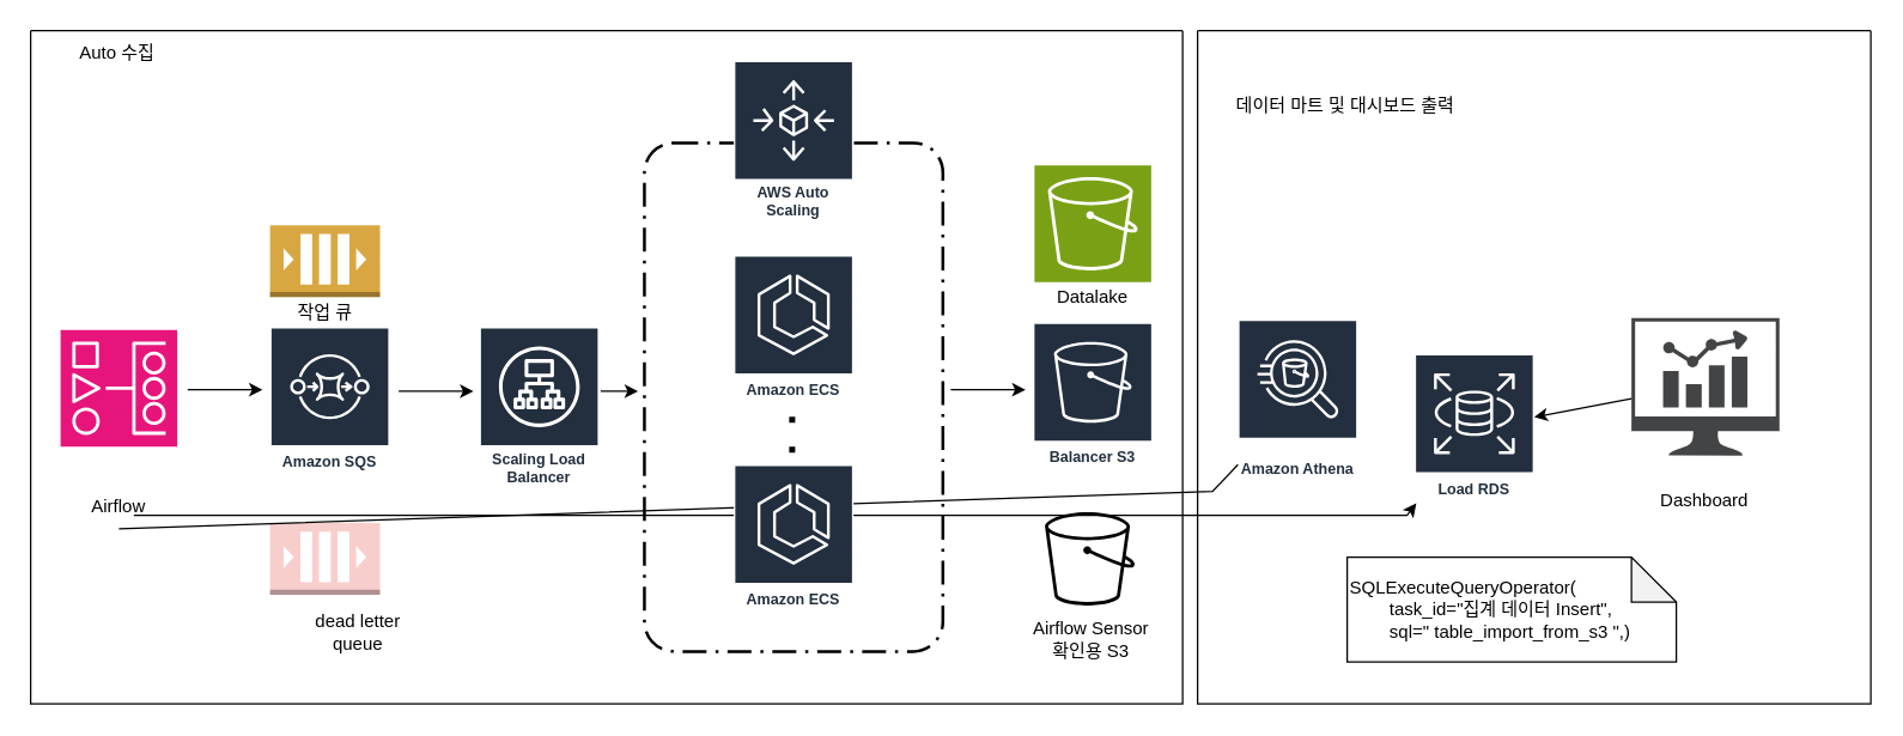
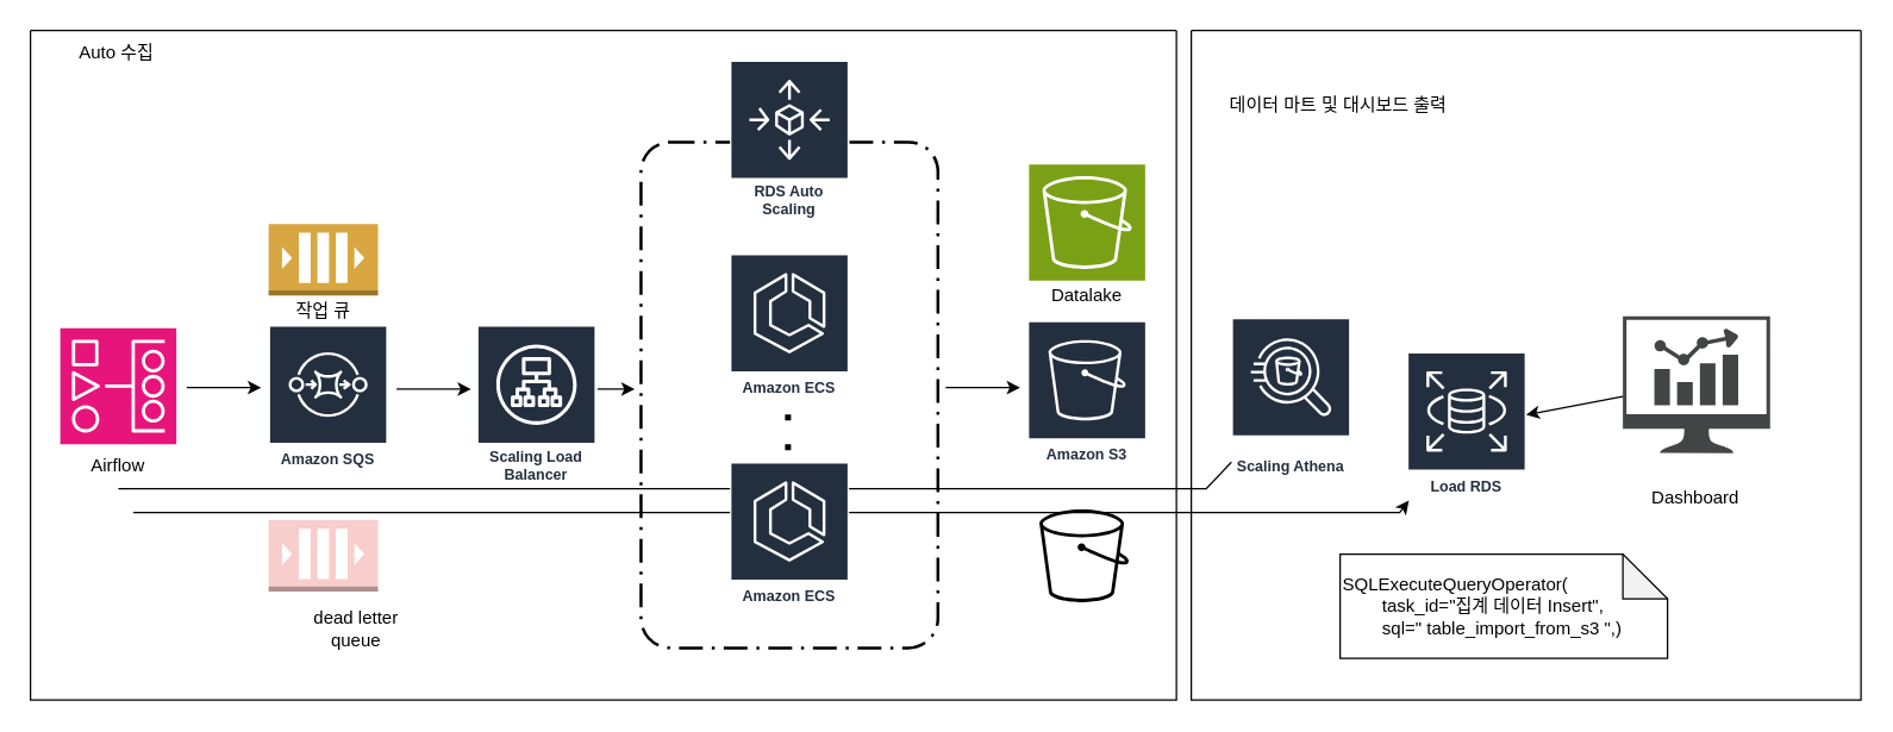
  <mxCell id="0" />
  <mxCell id="1" parent="0" />
  <mxCell id="2" value="" style="sketch=0;points=[[0,0,0],[0.25,0,0],[0.5,0,0],[0.75,0,0],[1,0,0],[0,1,0],[0.25,1,0],[0.5,1,0],[0.75,1,0],[1,1,0],[0,0.25,0],[0,0.5,0],[0,0.75,0],[1,0.25,0],[1,0.5,0],[1,0.75,0]];outlineConnect=0;fontColor=#232F3E;fillColor=#E7157B;strokeColor=#ffffff;dashed=0;verticalLabelPosition=bottom;verticalAlign=top;align=center;html=1;fontSize=12;fontStyle=0;aspect=fixed;shape=mxgraph.aws4.resourceIcon;resIcon=mxgraph.aws4.managed_workflows_for_apache_airflow;" vertex="1" parent="1"><mxGeometry x="40" y="220" width="78" height="78" as="geometry" /></mxCell>
- <mxCell id="3" value="Airflow" style="text;html=1;align=center;verticalAlign=middle;whiteSpace=wrap;rounded=0;" vertex="1" parent="1"><mxGeometry x="49" y="323" width="60" height="30" as="geometry" /></mxCell>
+ <mxCell id="3" value="Airflow" style="text;html=1;align=center;verticalAlign=middle;whiteSpace=wrap;rounded=0;" vertex="1" parent="1"><mxGeometry x="49" y="298" width="60" height="30" as="geometry" /></mxCell>
  <mxCell id="4" value="Amazon SQS" style="sketch=0;outlineConnect=0;fontColor=#232F3E;gradientColor=none;strokeColor=#ffffff;fillColor=#232F3E;dashed=0;verticalLabelPosition=middle;verticalAlign=bottom;align=center;html=1;whiteSpace=wrap;fontSize=10;fontStyle=1;spacing=3;shape=mxgraph.aws4.productIcon;prIcon=mxgraph.aws4.sqs;" vertex="1" parent="1"><mxGeometry x="180" y="218" width="80" height="100" as="geometry" /></mxCell>
  <mxCell id="5" value="Scaling Load Balancer" style="sketch=0;outlineConnect=0;fontColor=#232F3E;gradientColor=none;strokeColor=#ffffff;fillColor=#232F3E;dashed=0;verticalLabelPosition=middle;verticalAlign=bottom;align=center;html=1;whiteSpace=wrap;fontSize=10;fontStyle=1;spacing=3;shape=mxgraph.aws4.productIcon;prIcon=mxgraph.aws4.application_load_balancer;" vertex="1" parent="1"><mxGeometry x="320" y="218" width="80" height="110" as="geometry" /></mxCell>
  <mxCell id="6" value="" style="rounded=1;arcSize=10;dashed=1;fillColor=none;gradientColor=none;dashPattern=8 3 1 3;strokeWidth=2;" vertex="1" parent="1"><mxGeometry x="430.25" y="95" width="199.5" height="340" as="geometry" /></mxCell>
- <mxCell id="7" value="AWS Auto Scaling" style="sketch=0;outlineConnect=0;fontColor=#232F3E;gradientColor=none;strokeColor=#ffffff;fillColor=#232F3E;dashed=0;verticalLabelPosition=middle;verticalAlign=bottom;align=center;html=1;whiteSpace=wrap;fontSize=10;fontStyle=1;spacing=3;shape=mxgraph.aws4.productIcon;prIcon=mxgraph.aws4.autoscaling;" vertex="1" parent="1"><mxGeometry x="490" y="40" width="80" height="110" as="geometry" /></mxCell>
+ <mxCell id="7" value="RDS Auto Scaling" style="sketch=0;outlineConnect=0;fontColor=#232F3E;gradientColor=none;strokeColor=#ffffff;fillColor=#232F3E;dashed=0;verticalLabelPosition=middle;verticalAlign=bottom;align=center;html=1;whiteSpace=wrap;fontSize=10;fontStyle=1;spacing=3;shape=mxgraph.aws4.productIcon;prIcon=mxgraph.aws4.autoscaling;" vertex="1" parent="1"><mxGeometry x="490" y="40" width="80" height="110" as="geometry" /></mxCell>
  <mxCell id="8" value="Amazon ECS" style="sketch=0;outlineConnect=0;fontColor=#232F3E;gradientColor=none;strokeColor=#ffffff;fillColor=#232F3E;dashed=0;verticalLabelPosition=middle;verticalAlign=bottom;align=center;html=1;whiteSpace=wrap;fontSize=10;fontStyle=1;spacing=3;shape=mxgraph.aws4.productIcon;prIcon=mxgraph.aws4.ecs;" vertex="1" parent="1"><mxGeometry x="490" y="170" width="80" height="100" as="geometry" /></mxCell>
  <mxCell id="9" value="" style="endArrow=none;dashed=1;html=1;rounded=0;strokeWidth=4;dashPattern=1 4;" edge="1" parent="1"><mxGeometry width="50" height="50" relative="1" as="geometry"><mxPoint x="529" y="302" as="sourcePoint" /><mxPoint x="529" y="272" as="targetPoint" /></mxGeometry></mxCell>
- <mxCell id="10" value="Balancer S3" style="sketch=0;outlineConnect=0;fontColor=#232F3E;gradientColor=none;strokeColor=#ffffff;fillColor=#232F3E;dashed=0;verticalLabelPosition=middle;verticalAlign=bottom;align=center;html=1;whiteSpace=wrap;fontSize=10;fontStyle=1;spacing=3;shape=mxgraph.aws4.productIcon;prIcon=mxgraph.aws4.s3;" vertex="1" parent="1"><mxGeometry x="690" y="215" width="80" height="100" as="geometry" /></mxCell>
- <mxCell id="11" value="Amazon Athena" style="sketch=0;outlineConnect=0;fontColor=#232F3E;gradientColor=none;strokeColor=#ffffff;fillColor=#232F3E;dashed=0;verticalLabelPosition=middle;verticalAlign=bottom;align=center;html=1;whiteSpace=wrap;fontSize=10;fontStyle=1;spacing=3;shape=mxgraph.aws4.productIcon;prIcon=mxgraph.aws4.athena;" vertex="1" parent="1"><mxGeometry x="827" y="213" width="80" height="110" as="geometry" /></mxCell>
+ <mxCell id="10" value="Amazon S3" style="sketch=0;outlineConnect=0;fontColor=#232F3E;gradientColor=none;strokeColor=#ffffff;fillColor=#232F3E;dashed=0;verticalLabelPosition=middle;verticalAlign=bottom;align=center;html=1;whiteSpace=wrap;fontSize=10;fontStyle=1;spacing=3;shape=mxgraph.aws4.productIcon;prIcon=mxgraph.aws4.s3;" vertex="1" parent="1"><mxGeometry x="690" y="215" width="80" height="100" as="geometry" /></mxCell>
+ <mxCell id="11" value="Scaling Athena" style="sketch=0;outlineConnect=0;fontColor=#232F3E;gradientColor=none;strokeColor=#ffffff;fillColor=#232F3E;dashed=0;verticalLabelPosition=middle;verticalAlign=bottom;align=center;html=1;whiteSpace=wrap;fontSize=10;fontStyle=1;spacing=3;shape=mxgraph.aws4.productIcon;prIcon=mxgraph.aws4.athena;" vertex="1" parent="1"><mxGeometry x="827" y="213" width="80" height="110" as="geometry" /></mxCell>
  <mxCell id="12" value="" style="sketch=0;pointerEvents=1;shadow=0;dashed=0;html=1;strokeColor=none;fillColor=#434445;aspect=fixed;labelPosition=center;verticalLabelPosition=bottom;verticalAlign=top;align=center;outlineConnect=0;shape=mxgraph.vvd.nsx_dashboard;" vertex="1" parent="1"><mxGeometry x="1090" y="212" width="98.92" height="92" as="geometry" /></mxCell>
  <mxCell id="13" value="Dashboard" style="text;html=1;align=center;verticalAlign=middle;whiteSpace=wrap;rounded=0;" vertex="1" parent="1"><mxGeometry x="1109.46" y="319" width="60" height="30" as="geometry" /></mxCell>
  <mxCell id="14" value="" style="endArrow=classic;html=1;rounded=0;" edge="1" parent="1"><mxGeometry width="50" height="50" relative="1" as="geometry"><mxPoint x="125" y="260" as="sourcePoint" /><mxPoint x="175" y="260" as="targetPoint" /></mxGeometry></mxCell>
  <mxCell id="15" value="" style="endArrow=classic;html=1;rounded=0;" edge="1" parent="1"><mxGeometry width="50" height="50" relative="1" as="geometry"><mxPoint x="266" y="261" as="sourcePoint" /><mxPoint x="316" y="261" as="targetPoint" /></mxGeometry></mxCell>
  <mxCell id="16" value="" style="endArrow=classic;html=1;rounded=0;" edge="1" parent="1"><mxGeometry width="50" height="50" relative="1" as="geometry"><mxPoint x="401" y="261" as="sourcePoint" /><mxPoint x="426" y="261" as="targetPoint" /></mxGeometry></mxCell>
  <mxCell id="17" value="" style="endArrow=classic;html=1;rounded=0;" edge="1" parent="1"><mxGeometry width="50" height="50" relative="1" as="geometry"><mxPoint x="635" y="260" as="sourcePoint" /><mxPoint x="685" y="260" as="targetPoint" /></mxGeometry></mxCell>
  <mxCell id="18" value="" style="sketch=0;points=[[0,0,0],[0.25,0,0],[0.5,0,0],[0.75,0,0],[1,0,0],[0,1,0],[0.25,1,0],[0.5,1,0],[0.75,1,0],[1,1,0],[0,0.25,0],[0,0.5,0],[0,0.75,0],[1,0.25,0],[1,0.5,0],[1,0.75,0]];outlineConnect=0;fontColor=#232F3E;fillColor=#7AA116;strokeColor=#ffffff;dashed=0;verticalLabelPosition=bottom;verticalAlign=top;align=center;html=1;fontSize=12;fontStyle=0;aspect=fixed;shape=mxgraph.aws4.resourceIcon;resIcon=mxgraph.aws4.s3;" vertex="1" parent="1"><mxGeometry x="691" y="110" width="78" height="78" as="geometry" /></mxCell>
  <mxCell id="19" value="Datalake" style="text;html=1;align=center;verticalAlign=middle;whiteSpace=wrap;rounded=0;" vertex="1" parent="1"><mxGeometry x="700" y="183" width="60" height="30" as="geometry" /></mxCell>
  <mxCell id="20" value="" style="swimlane;startSize=0;" vertex="1" parent="1"><mxGeometry x="20" y="20" width="770" height="450" as="geometry" /></mxCell>
  <mxCell id="21" value="Auto 수집" style="text;html=1;align=center;verticalAlign=middle;whiteSpace=wrap;rounded=0;" vertex="1" parent="20"><mxGeometry x="18" width="80" height="30" as="geometry" /></mxCell>
  <mxCell id="22" value="" style="sketch=0;points=[[0,0,0],[0.25,0,0],[0.5,0,0],[0.75,0,0],[1,0,0],[0,1,0],[0.25,1,0],[0.5,1,0],[0.75,1,0],[1,1,0],[0,0.25,0],[0,0.5,0],[0,0.75,0],[1,0.25,0],[1,0.5,0],[1,0.75,0]];outlineConnect=0;dashed=0;verticalLabelPosition=bottom;verticalAlign=top;align=center;html=1;fontSize=12;fontStyle=0;aspect=fixed;shape=mxgraph.aws4.resourceIcon;resIcon=mxgraph.aws4.s3;" vertex="1" parent="20"><mxGeometry x="669" y="314" width="78" height="78" as="geometry" /></mxCell>
- <mxCell id="23" value="Airflow Sensor 확인용 S3" style="text;html=1;align=center;verticalAlign=middle;whiteSpace=wrap;rounded=0;" vertex="1" parent="20"><mxGeometry x="669" y="392" width="80" height="30" as="geometry" /></mxCell>
  <mxCell id="24" value="" style="outlineConnect=0;dashed=0;verticalLabelPosition=bottom;verticalAlign=top;align=center;html=1;shape=mxgraph.aws3.queue;fillColor=#D9A741;gradientColor=none;" vertex="1" parent="20"><mxGeometry x="160" y="130" width="73.5" height="48" as="geometry" /></mxCell>
  <mxCell id="25" value="" style="outlineConnect=0;dashed=0;verticalLabelPosition=bottom;verticalAlign=top;align=center;html=1;shape=mxgraph.aws3.queue;fillColor=#f8cecc;strokeColor=#b85450;" vertex="1" parent="20"><mxGeometry x="160" y="329" width="73.5" height="48" as="geometry" /></mxCell>
  <mxCell id="26" value="작업 큐" style="text;html=1;align=center;verticalAlign=middle;whiteSpace=wrap;rounded=0;" vertex="1" parent="20"><mxGeometry x="166.75" y="174" width="60" height="30" as="geometry" /></mxCell>
  <mxCell id="27" value="dead letter queue" style="text;html=1;align=center;verticalAlign=middle;whiteSpace=wrap;rounded=0;" vertex="1" parent="20"><mxGeometry x="188.5" y="387" width="60" height="30" as="geometry" /></mxCell>
  <mxCell id="28" value="" style="swimlane;startSize=0;" vertex="1" parent="1"><mxGeometry x="800" y="20" width="450" height="450" as="geometry" /></mxCell>
  <mxCell id="29" value="데이터 마트 및 대시보드 출력" style="text;html=1;align=center;verticalAlign=middle;whiteSpace=wrap;rounded=0;" vertex="1" parent="28"><mxGeometry x="23" y="35" width="152" height="30" as="geometry" /></mxCell>
  <mxCell id="30" value="Load RDS" style="sketch=0;outlineConnect=0;fontColor=#232F3E;gradientColor=none;strokeColor=#ffffff;fillColor=#232F3E;dashed=0;verticalLabelPosition=middle;verticalAlign=bottom;align=center;html=1;whiteSpace=wrap;fontSize=10;fontStyle=1;spacing=3;shape=mxgraph.aws4.productIcon;prIcon=mxgraph.aws4.rds;" vertex="1" parent="28"><mxGeometry x="145" y="216" width="80" height="100" as="geometry" /></mxCell>
  <mxCell id="31" value="&lt;div&gt;SQLExecuteQueryOperator(&lt;/div&gt;&lt;div&gt;&lt;span style=&quot;white-space: normal;&quot;&gt;&lt;span style=&quot;white-space:pre&quot;&gt;&#09;&lt;/span&gt;task_id=&quot;집계 데이터 Insert&quot;,&lt;/span&gt;&lt;/div&gt;&lt;div&gt;&lt;span style=&quot;white-space: normal;&quot;&gt;&lt;span style=&quot;white-space:pre&quot;&gt;&#09;&lt;/span&gt;sql=&quot; table_import_from_s3 &quot;,)&lt;/span&gt;&lt;/div&gt;" style="shape=note;whiteSpace=wrap;html=1;backgroundOutline=1;darkOpacity=0.05;align=left;" vertex="1" parent="28"><mxGeometry x="100" y="352" width="220" height="70" as="geometry" /></mxCell>
  <mxCell id="32" value="" style="endArrow=none;html=1;rounded=0;exitX=0.5;exitY=1;exitDx=0;exitDy=0;" edge="1" parent="1" source="3" target="11"><mxGeometry width="50" height="50" relative="1" as="geometry"><mxPoint x="684" y="337" as="sourcePoint" /><mxPoint x="734" y="337" as="targetPoint" /><Array as="points"><mxPoint x="810" y="328" /></Array></mxGeometry></mxCell>
  <mxCell id="33" value="" style="endArrow=classic;html=1;rounded=0;exitX=0.5;exitY=1;exitDx=0;exitDy=0;" edge="1" parent="1" target="30"><mxGeometry width="50" height="50" relative="1" as="geometry"><mxPoint x="89" y="344" as="sourcePoint" /><mxPoint x="837" y="326" as="targetPoint" /><Array as="points"><mxPoint x="940" y="344" /></Array></mxGeometry></mxCell>
  <mxCell id="34" value="" style="endArrow=classic;html=1;rounded=0;" edge="1" parent="1" target="30"><mxGeometry width="50" height="50" relative="1" as="geometry"><mxPoint x="1090" y="266" as="sourcePoint" /><mxPoint x="360" y="340" as="targetPoint" /></mxGeometry></mxCell>
  <mxCell id="35" value="Amazon ECS" style="sketch=0;outlineConnect=0;fontColor=#232F3E;gradientColor=none;strokeColor=#ffffff;fillColor=#232F3E;dashed=0;verticalLabelPosition=middle;verticalAlign=bottom;align=center;html=1;whiteSpace=wrap;fontSize=10;fontStyle=1;spacing=3;shape=mxgraph.aws4.productIcon;prIcon=mxgraph.aws4.ecs;" vertex="1" parent="1"><mxGeometry x="490" y="310" width="80" height="100" as="geometry" /></mxCell>
